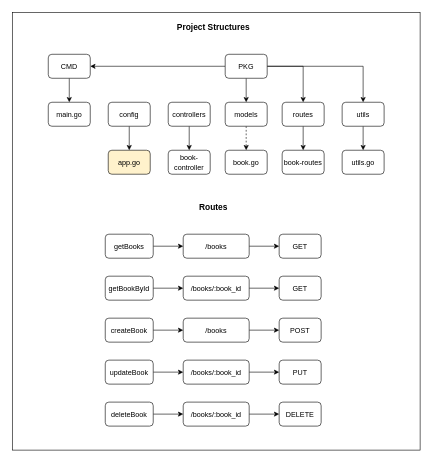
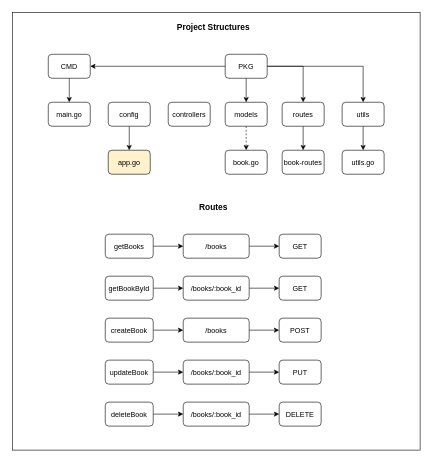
  <mxCell id="0" />
  <mxCell id="1" parent="0" />
  <mxCell id="2" value="" style="rounded=0;whiteSpace=wrap;html=1;fontSize=12;" vertex="1" parent="1"><mxGeometry x="20" y="20" width="680" height="730" as="geometry" /></mxCell>
  <mxCell id="3" value="&lt;b&gt;&lt;font style=&quot;font-size: 14px;&quot;&gt;Project Structures&lt;/font&gt;&lt;/b&gt;" style="text;html=1;align=center;verticalAlign=middle;resizable=0;points=[];autosize=1;strokeColor=none;fillColor=none;" vertex="1" parent="1"><mxGeometry x="285" y="30" width="140" height="30" as="geometry" /></mxCell>
  <mxCell id="4" value="" style="edgeStyle=orthogonalEdgeStyle;rounded=0;orthogonalLoop=1;jettySize=auto;html=1;fontSize=12;" edge="1" parent="1" source="5" target="11"><mxGeometry relative="1" as="geometry" /></mxCell>
  <mxCell id="5" value="&lt;font style=&quot;font-size: 12px;&quot;&gt;CMD&lt;/font&gt;" style="rounded=1;whiteSpace=wrap;html=1;fontSize=14;" vertex="1" parent="1"><mxGeometry x="80" y="90" width="70" height="40" as="geometry" /></mxCell>
  <mxCell id="6" value="" style="edgeStyle=orthogonalEdgeStyle;rounded=0;orthogonalLoop=1;jettySize=auto;html=1;fontSize=12;" edge="1" parent="1" source="10" target="17"><mxGeometry relative="1" as="geometry" /></mxCell>
  <mxCell id="7" style="edgeStyle=orthogonalEdgeStyle;rounded=0;orthogonalLoop=1;jettySize=auto;html=1;fontSize=12;" edge="1" parent="1" source="10" target="5"><mxGeometry relative="1" as="geometry" /></mxCell>
  <mxCell id="8" style="edgeStyle=orthogonalEdgeStyle;rounded=0;orthogonalLoop=1;jettySize=auto;html=1;fontSize=12;" edge="1" parent="1" source="10" target="19"><mxGeometry relative="1" as="geometry" /></mxCell>
  <mxCell id="9" style="edgeStyle=orthogonalEdgeStyle;rounded=0;orthogonalLoop=1;jettySize=auto;html=1;fontSize=12;" edge="1" parent="1" source="10" target="21"><mxGeometry relative="1" as="geometry" /></mxCell>
  <mxCell id="10" value="&lt;font style=&quot;font-size: 12px;&quot;&gt;PKG&lt;/font&gt;" style="rounded=1;whiteSpace=wrap;html=1;fontSize=14;" vertex="1" parent="1"><mxGeometry x="375" y="90" width="70" height="40" as="geometry" /></mxCell>
  <mxCell id="11" value="&lt;font style=&quot;font-size: 12px;&quot;&gt;main.go&lt;/font&gt;" style="rounded=1;whiteSpace=wrap;html=1;fontSize=14;" vertex="1" parent="1"><mxGeometry x="80" y="170" width="70" height="40" as="geometry" /></mxCell>
  <mxCell id="12" value="" style="edgeStyle=orthogonalEdgeStyle;rounded=0;orthogonalLoop=1;jettySize=auto;html=1;fontSize=12;" edge="1" parent="1" source="13" target="22"><mxGeometry relative="1" as="geometry" /></mxCell>
  <mxCell id="13" value="&lt;font style=&quot;font-size: 12px;&quot;&gt;config&lt;/font&gt;" style="rounded=1;whiteSpace=wrap;html=1;fontSize=14;" vertex="1" parent="1"><mxGeometry x="180" y="170" width="70" height="40" as="geometry" /></mxCell>
- <mxCell id="14" value="" style="edgeStyle=orthogonalEdgeStyle;rounded=0;orthogonalLoop=1;jettySize=auto;html=1;fontSize=12;" edge="1" parent="1" source="15" target="23"><mxGeometry relative="1" as="geometry" /></mxCell>
  <mxCell id="15" value="&lt;font style=&quot;font-size: 12px;&quot;&gt;controllers&lt;/font&gt;" style="rounded=1;whiteSpace=wrap;html=1;fontSize=14;" vertex="1" parent="1"><mxGeometry x="280" y="170" width="70" height="40" as="geometry" /></mxCell>
  <mxCell id="16" value="" style="edgeStyle=orthogonalEdgeStyle;rounded=0;orthogonalLoop=1;jettySize=auto;html=1;fontSize=12;dashed=1;" edge="1" parent="1" source="17" target="24"><mxGeometry relative="1" as="geometry" /></mxCell>
  <mxCell id="17" value="&lt;font style=&quot;font-size: 12px;&quot;&gt;models&lt;/font&gt;" style="rounded=1;whiteSpace=wrap;html=1;fontSize=14;" vertex="1" parent="1"><mxGeometry x="375" y="170" width="70" height="40" as="geometry" /></mxCell>
  <mxCell id="18" value="" style="edgeStyle=orthogonalEdgeStyle;rounded=0;orthogonalLoop=1;jettySize=auto;html=1;fontSize=12;" edge="1" parent="1" source="19" target="25"><mxGeometry relative="1" as="geometry" /></mxCell>
  <mxCell id="19" value="&lt;font style=&quot;font-size: 12px;&quot;&gt;routes&lt;/font&gt;" style="rounded=1;whiteSpace=wrap;html=1;fontSize=14;" vertex="1" parent="1"><mxGeometry x="470" y="170" width="70" height="40" as="geometry" /></mxCell>
  <mxCell id="20" value="" style="edgeStyle=orthogonalEdgeStyle;rounded=0;orthogonalLoop=1;jettySize=auto;html=1;fontSize=12;" edge="1" parent="1" source="21" target="26"><mxGeometry relative="1" as="geometry" /></mxCell>
  <mxCell id="21" value="&lt;font style=&quot;font-size: 12px;&quot;&gt;utils&lt;/font&gt;" style="rounded=1;whiteSpace=wrap;html=1;fontSize=14;" vertex="1" parent="1"><mxGeometry x="570" y="170" width="70" height="40" as="geometry" /></mxCell>
  <mxCell id="22" value="&lt;font style=&quot;font-size: 12px;&quot;&gt;app.go&lt;/font&gt;" style="rounded=1;whiteSpace=wrap;html=1;fontSize=14;fillColor=#fff2cc;" vertex="1" parent="1"><mxGeometry x="180" y="250" width="70" height="40" as="geometry" /></mxCell>
- <mxCell id="23" value="&lt;font style=&quot;font-size: 12px;&quot;&gt;book-controller&lt;/font&gt;" style="rounded=1;whiteSpace=wrap;html=1;fontSize=14;" vertex="1" parent="1"><mxGeometry x="280" y="250" width="70" height="40" as="geometry" /></mxCell>
  <mxCell id="24" value="&lt;font style=&quot;font-size: 12px;&quot;&gt;book.go&lt;/font&gt;" style="rounded=1;whiteSpace=wrap;html=1;fontSize=14;" vertex="1" parent="1"><mxGeometry x="375" y="250" width="70" height="40" as="geometry" /></mxCell>
  <mxCell id="25" value="&lt;font style=&quot;font-size: 12px;&quot;&gt;book-routes&lt;/font&gt;" style="rounded=1;whiteSpace=wrap;html=1;fontSize=14;" vertex="1" parent="1"><mxGeometry x="470" y="250" width="70" height="40" as="geometry" /></mxCell>
  <mxCell id="26" value="&lt;font style=&quot;font-size: 12px;&quot;&gt;utils.go&lt;/font&gt;" style="rounded=1;whiteSpace=wrap;html=1;fontSize=14;" vertex="1" parent="1"><mxGeometry x="570" y="250" width="70" height="40" as="geometry" /></mxCell>
  <mxCell id="27" value="" style="edgeStyle=orthogonalEdgeStyle;rounded=0;orthogonalLoop=1;jettySize=auto;html=1;fontSize=12;" edge="1" parent="1" source="28" target="30"><mxGeometry relative="1" as="geometry" /></mxCell>
  <mxCell id="28" value="&lt;font style=&quot;font-size: 12px;&quot;&gt;getBooks&lt;/font&gt;" style="rounded=1;whiteSpace=wrap;html=1;fontSize=14;" vertex="1" parent="1"><mxGeometry x="175" y="390" width="80" height="40" as="geometry" /></mxCell>
  <mxCell id="29" value="" style="edgeStyle=orthogonalEdgeStyle;rounded=0;orthogonalLoop=1;jettySize=auto;html=1;fontSize=12;" edge="1" parent="1" source="30" target="31"><mxGeometry relative="1" as="geometry" /></mxCell>
  <mxCell id="30" value="&lt;font style=&quot;font-size: 12px;&quot;&gt;/books&lt;/font&gt;" style="rounded=1;whiteSpace=wrap;html=1;fontSize=14;" vertex="1" parent="1"><mxGeometry x="305" y="390" width="110" height="40" as="geometry" /></mxCell>
  <mxCell id="31" value="&lt;font style=&quot;font-size: 12px;&quot;&gt;GET&lt;/font&gt;" style="rounded=1;whiteSpace=wrap;html=1;fontSize=14;" vertex="1" parent="1"><mxGeometry x="465" y="390" width="70" height="40" as="geometry" /></mxCell>
  <mxCell id="32" value="" style="edgeStyle=orthogonalEdgeStyle;rounded=0;orthogonalLoop=1;jettySize=auto;html=1;fontSize=12;" edge="1" parent="1" source="33" target="35"><mxGeometry relative="1" as="geometry" /></mxCell>
  <mxCell id="33" value="&lt;font style=&quot;font-size: 12px;&quot;&gt;getBookById&lt;/font&gt;" style="rounded=1;whiteSpace=wrap;html=1;fontSize=14;" vertex="1" parent="1"><mxGeometry x="175" y="460" width="80" height="40" as="geometry" /></mxCell>
  <mxCell id="34" value="" style="edgeStyle=orthogonalEdgeStyle;rounded=0;orthogonalLoop=1;jettySize=auto;html=1;fontSize=12;" edge="1" parent="1" source="35" target="36"><mxGeometry relative="1" as="geometry" /></mxCell>
  <mxCell id="35" value="&lt;font style=&quot;font-size: 12px;&quot;&gt;/books/:book_id&lt;/font&gt;" style="rounded=1;whiteSpace=wrap;html=1;fontSize=14;" vertex="1" parent="1"><mxGeometry x="305" y="460" width="110" height="40" as="geometry" /></mxCell>
  <mxCell id="36" value="&lt;font style=&quot;font-size: 12px;&quot;&gt;GET&lt;/font&gt;" style="rounded=1;whiteSpace=wrap;html=1;fontSize=14;" vertex="1" parent="1"><mxGeometry x="465" y="460" width="70" height="40" as="geometry" /></mxCell>
  <mxCell id="37" value="" style="edgeStyle=orthogonalEdgeStyle;rounded=0;orthogonalLoop=1;jettySize=auto;html=1;fontSize=12;" edge="1" parent="1" source="38" target="40"><mxGeometry relative="1" as="geometry" /></mxCell>
  <mxCell id="38" value="&lt;font style=&quot;font-size: 12px;&quot;&gt;createBook&lt;/font&gt;" style="rounded=1;whiteSpace=wrap;html=1;fontSize=14;" vertex="1" parent="1"><mxGeometry x="175" y="530" width="80" height="40" as="geometry" /></mxCell>
  <mxCell id="39" value="" style="edgeStyle=orthogonalEdgeStyle;rounded=0;orthogonalLoop=1;jettySize=auto;html=1;fontSize=12;" edge="1" parent="1" source="40" target="41"><mxGeometry relative="1" as="geometry" /></mxCell>
  <mxCell id="40" value="&lt;font style=&quot;font-size: 12px;&quot;&gt;/books&lt;/font&gt;" style="rounded=1;whiteSpace=wrap;html=1;fontSize=14;" vertex="1" parent="1"><mxGeometry x="305" y="530" width="110" height="40" as="geometry" /></mxCell>
  <mxCell id="41" value="&lt;font style=&quot;font-size: 12px;&quot;&gt;POST&lt;/font&gt;" style="rounded=1;whiteSpace=wrap;html=1;fontSize=14;" vertex="1" parent="1"><mxGeometry x="465" y="530" width="70" height="40" as="geometry" /></mxCell>
  <mxCell id="42" value="" style="edgeStyle=orthogonalEdgeStyle;rounded=0;orthogonalLoop=1;jettySize=auto;html=1;fontSize=12;" edge="1" parent="1" source="43" target="45"><mxGeometry relative="1" as="geometry" /></mxCell>
  <mxCell id="43" value="&lt;font style=&quot;font-size: 12px;&quot;&gt;updateBook&lt;/font&gt;" style="rounded=1;whiteSpace=wrap;html=1;fontSize=14;" vertex="1" parent="1"><mxGeometry x="175" y="600" width="80" height="40" as="geometry" /></mxCell>
  <mxCell id="44" value="" style="edgeStyle=orthogonalEdgeStyle;rounded=0;orthogonalLoop=1;jettySize=auto;html=1;fontSize=12;" edge="1" parent="1" source="45" target="46"><mxGeometry relative="1" as="geometry" /></mxCell>
  <mxCell id="45" value="&lt;font style=&quot;font-size: 12px;&quot;&gt;/books/:book_id&lt;/font&gt;" style="rounded=1;whiteSpace=wrap;html=1;fontSize=14;" vertex="1" parent="1"><mxGeometry x="305" y="600" width="110" height="40" as="geometry" /></mxCell>
  <mxCell id="46" value="&lt;font style=&quot;font-size: 12px;&quot;&gt;PUT&lt;/font&gt;" style="rounded=1;whiteSpace=wrap;html=1;fontSize=14;" vertex="1" parent="1"><mxGeometry x="465" y="600" width="70" height="40" as="geometry" /></mxCell>
  <mxCell id="47" value="" style="edgeStyle=orthogonalEdgeStyle;rounded=0;orthogonalLoop=1;jettySize=auto;html=1;fontSize=12;" edge="1" parent="1" source="48" target="50"><mxGeometry relative="1" as="geometry" /></mxCell>
  <mxCell id="48" value="&lt;font style=&quot;font-size: 12px;&quot;&gt;deleteBook&lt;/font&gt;" style="rounded=1;whiteSpace=wrap;html=1;fontSize=14;" vertex="1" parent="1"><mxGeometry x="175" y="670" width="80" height="40" as="geometry" /></mxCell>
  <mxCell id="49" value="" style="edgeStyle=orthogonalEdgeStyle;rounded=0;orthogonalLoop=1;jettySize=auto;html=1;fontSize=12;" edge="1" parent="1" source="50" target="51"><mxGeometry relative="1" as="geometry" /></mxCell>
  <mxCell id="50" value="&lt;font style=&quot;font-size: 12px;&quot;&gt;/books/:book_id&lt;/font&gt;" style="rounded=1;whiteSpace=wrap;html=1;fontSize=14;" vertex="1" parent="1"><mxGeometry x="305" y="670" width="110" height="40" as="geometry" /></mxCell>
  <mxCell id="51" value="&lt;font style=&quot;font-size: 12px;&quot;&gt;DELETE&lt;/font&gt;" style="rounded=1;whiteSpace=wrap;html=1;fontSize=14;" vertex="1" parent="1"><mxGeometry x="465" y="670" width="70" height="40" as="geometry" /></mxCell>
  <mxCell id="52" value="&lt;b&gt;&lt;font style=&quot;font-size: 14px;&quot;&gt;Routes&lt;/font&gt;&lt;/b&gt;" style="text;html=1;align=center;verticalAlign=middle;resizable=0;points=[];autosize=1;strokeColor=none;fillColor=none;" vertex="1" parent="1"><mxGeometry x="320" y="330" width="70" height="30" as="geometry" /></mxCell>
